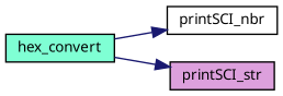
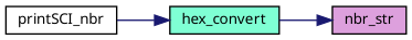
  digraph {
    rankdir=LR
    node [color=black fontname="FreeSans.ttf" fontsize=10 shape=record style=filled]
    edge [color=midnightblue fontname="FreeSans.ttf" fontsize=10 labelfontname="FreeSans.ttf" labelfontsize=10 style=solid]
    n1 [fillcolor=white fontcolor=black height=0.2 label=printSCI_nbr width=0.4]
    n2 [fillcolor=aquamarine height=0.2 label=hex_convert width=0.4]
-   n3 [fillcolor=plum height=0.2 label=printSCI_str width=0.4]
-   n2 -> n1
+   n3 [fillcolor=plum height=0.2 label=nbr_str width=0.4]
+   n1 -> n2
    n2 -> n3
  }
